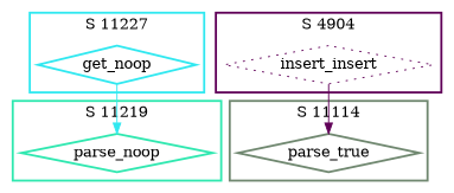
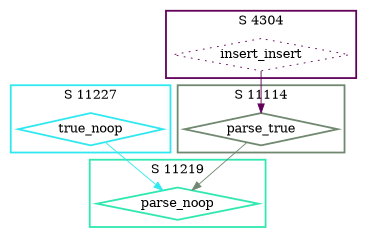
  digraph {
    node [shape=diamond style=bold]
-   n1 [color="#30E8F0" label=get_noop]
+   n1 [color="#30E8F0" label=true_noop]
    n2 [color="#708870" label=parse_true]
    n3 [color="#30E8B0" label=parse_noop]
    n4 [color="#600058" label=insert_insert style=dotted]
    subgraph cluster_1 {
      color="#30E8F0"
      label="S 11227"
      style=bold
      n1
    }
    subgraph cluster_2 {
      color="#708870"
      label="S 11114"
      style=bold
      n2
    }
    subgraph cluster_3 {
      color="#30E8B0"
      label="S 11219"
      style=bold
      n3
    }
    subgraph cluster_4 {
      color="#600058"
-     label="S 4904"
+     label="S 4304"
      style=bold
      n4
    }
    n1 -> n3 [color="#30E8F0"]
+   n2 -> n3 [color="#708870"]
    n4 -> n2 [color="#600058"]
  }
